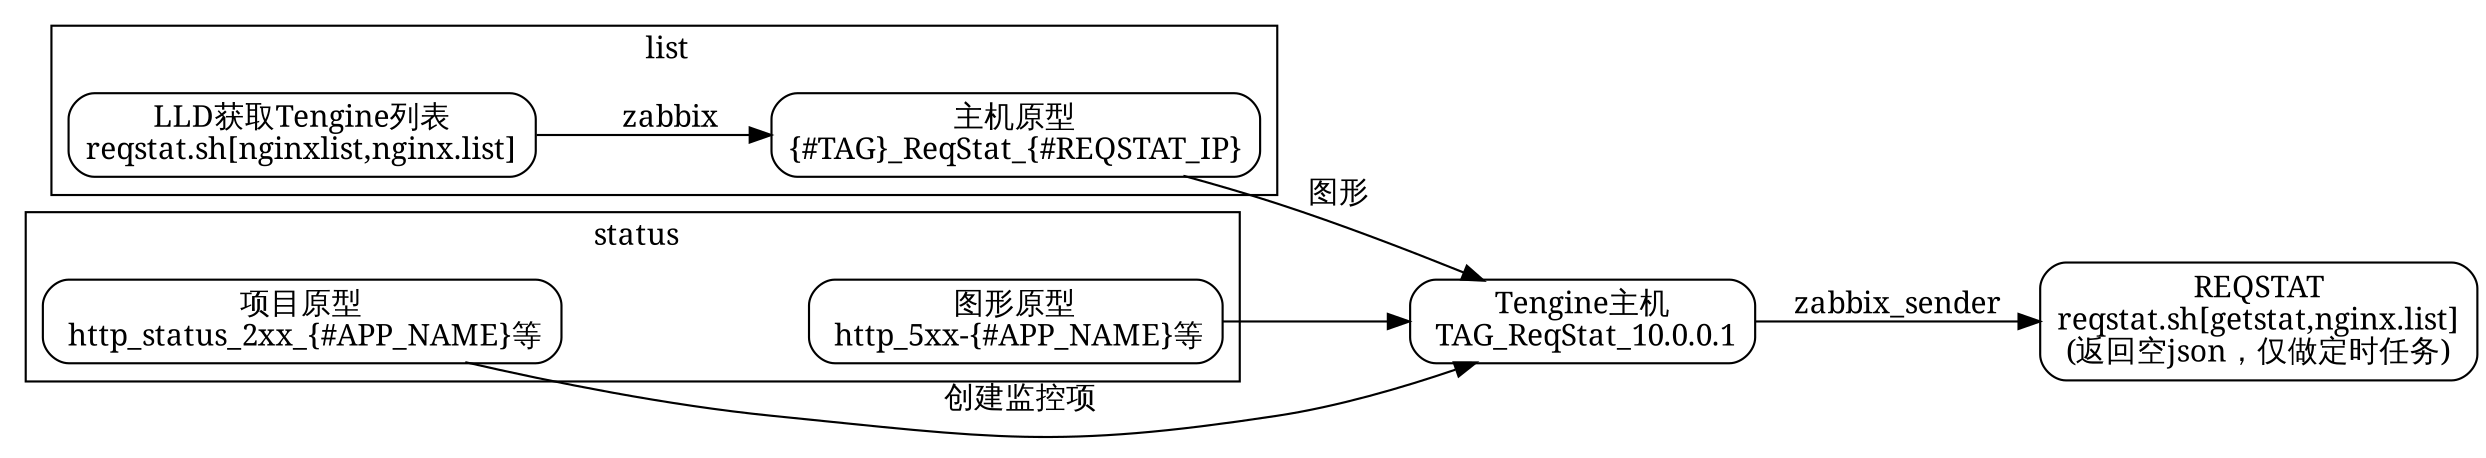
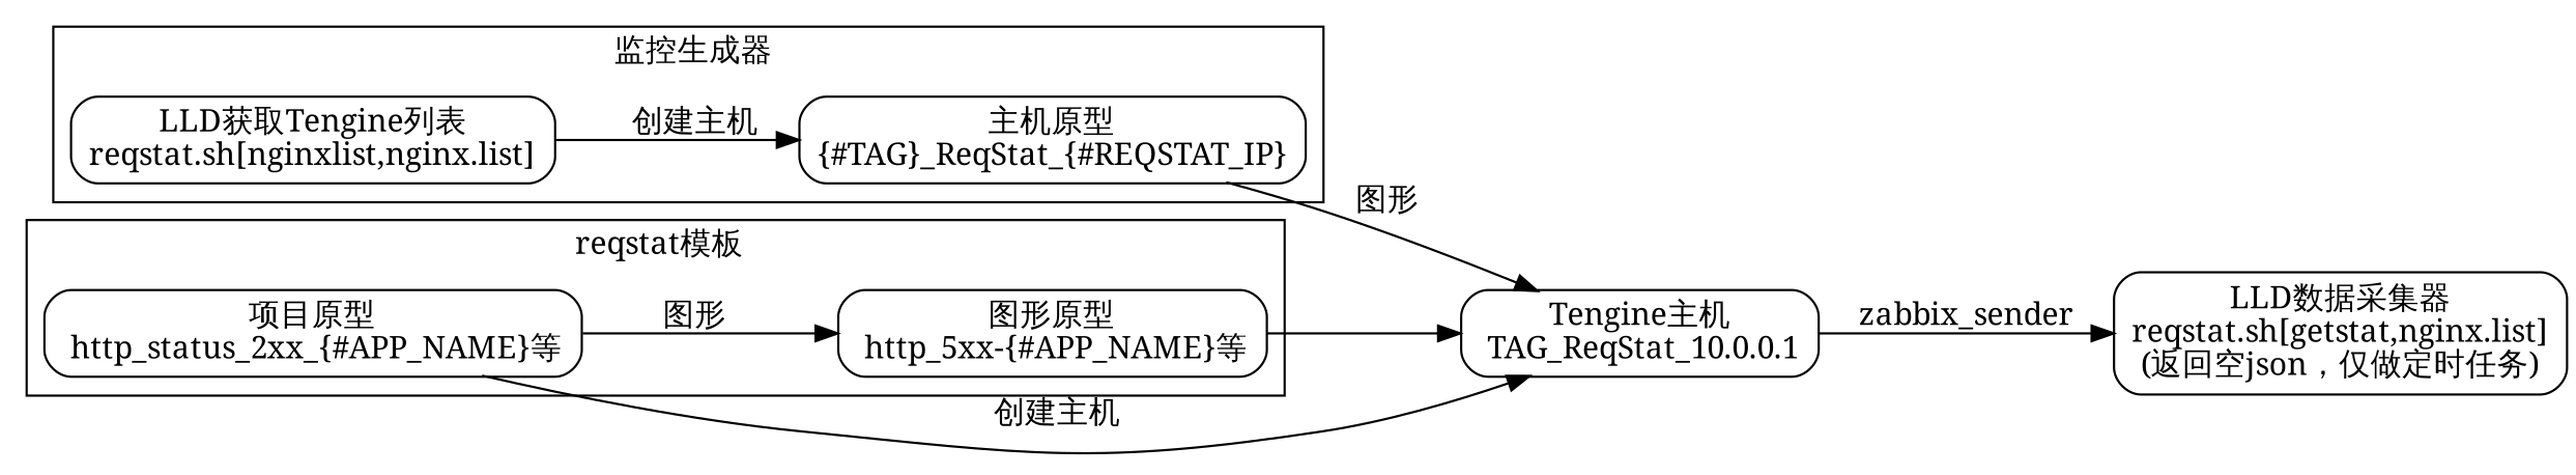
  digraph {
    fontname=SimSun
    rankdir=LR
    node [fontname=SimSun shape=Mrecord]
    edge [fontname=SimSun]
    n1 [label=" LLD获取Tengine列表\nreqstat.sh[nginxlist,nginx.list]"]
    n2 [label=" 主机原型\n\{#TAG\}_ReqStat_\{#REQSTAT_IP\}"]
    n3 [label=" 项目原型\n http_status_2xx_\{#APP_NAME\}等"]
    n4 [label=" 图形原型\n http_5xx-\{#APP_NAME\}等"]
    n5 [label=" Tengine主机\n TAG_ReqStat_10.0.0.1"]
-   n6 [label=" REQSTAT\nreqstat.sh[getstat,nginx.list]\n(返回空json，仅做定时任务)"]
+   n6 [label=" LLD数据采集器\nreqstat.sh[getstat,nginx.list]\n(返回空json，仅做定时任务)"]
    subgraph cluster_1 {
-     label=" list"
+     label=" 监控生成器"
      n1
      n2
    }
    subgraph cluster_2 {
-     label=" status"
+     label=" reqstat模板"
      n3
      n4
    }
-   n1 -> n2 [label=" zabbix"]
+   n1 -> n2 [label=" 创建主机"]
    n2 -> n5 [label=" 图形"]
-   n3 -> n5 [label=" 创建监控项"]
+   n3 -> n4 [label=" 图形"]
+   n3 -> n5 [label=" 创建主机"]
    n4 -> n5
    n5 -> n6 [label=zabbix_sender]
  }
